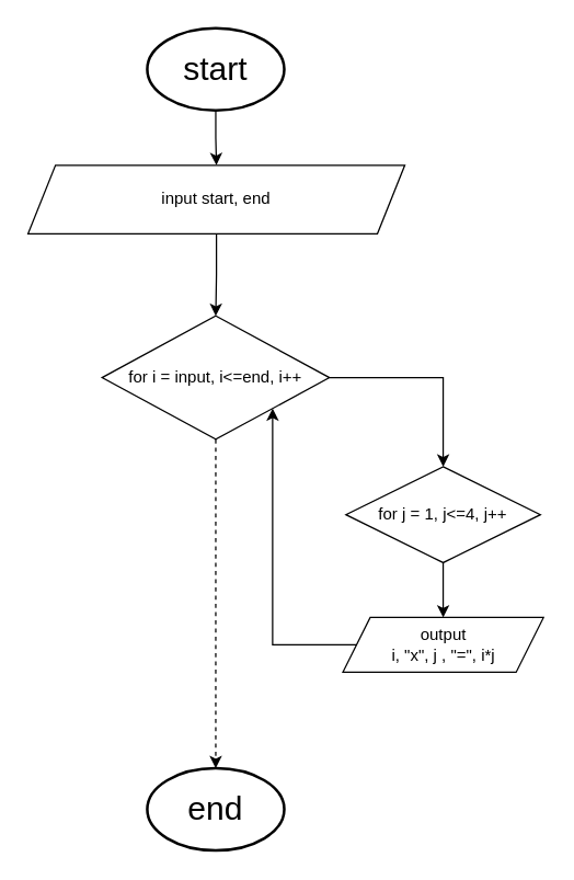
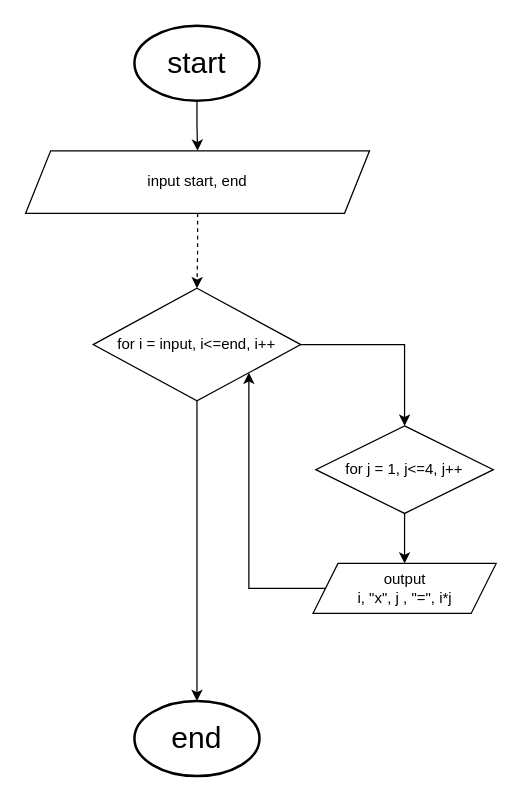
  <mxCell id="0" />
  <mxCell id="1" parent="0" />
  <mxCell id="2" style="edgeStyle=orthogonalEdgeStyle;rounded=0;orthogonalLoop=1;jettySize=auto;html=1;entryX=0.5;entryY=0;entryDx=0;entryDy=0;" edge="1" parent="1" source="3" target="5"><mxGeometry relative="1" as="geometry" /></mxCell>
  <mxCell id="3" value="&lt;font style=&quot;font-size: 24px;&quot;&gt;start&lt;/font&gt;" style="strokeWidth=2;html=1;shape=mxgraph.flowchart.start_1;whiteSpace=wrap;" vertex="1" parent="1"><mxGeometry x="107" y="20" width="100" height="60" as="geometry" /></mxCell>
- <mxCell id="4" style="edgeStyle=orthogonalEdgeStyle;rounded=0;orthogonalLoop=1;jettySize=auto;html=1;exitX=0.5;exitY=1;exitDx=0;exitDy=0;entryX=0.5;entryY=0;entryDx=0;entryDy=0;" edge="1" parent="1" source="5" target="8"><mxGeometry relative="1" as="geometry" /></mxCell>
+ <mxCell id="4" style="edgeStyle=orthogonalEdgeStyle;rounded=0;orthogonalLoop=1;jettySize=auto;html=1;exitX=0.5;exitY=1;exitDx=0;exitDy=0;entryX=0.5;entryY=0;entryDx=0;entryDy=0;dashed=1;" edge="1" parent="1" source="5" target="8"><mxGeometry relative="1" as="geometry" /></mxCell>
  <mxCell id="5" value="input start, end" style="shape=parallelogram;perimeter=parallelogramPerimeter;whiteSpace=wrap;html=1;fixedSize=1;" vertex="1" parent="1"><mxGeometry x="20" y="120" width="275" height="50" as="geometry" /></mxCell>
  <mxCell id="6" value="&lt;font style=&quot;font-size: 24px;&quot;&gt;end&lt;/font&gt;" style="strokeWidth=2;html=1;shape=mxgraph.flowchart.start_1;whiteSpace=wrap;" vertex="1" parent="1"><mxGeometry x="107" y="560" width="100" height="60" as="geometry" /></mxCell>
  <mxCell id="7" style="edgeStyle=orthogonalEdgeStyle;rounded=0;orthogonalLoop=1;jettySize=auto;html=1;entryX=0.5;entryY=0;entryDx=0;entryDy=0;" edge="1" parent="1" source="8" target="10"><mxGeometry relative="1" as="geometry" /></mxCell>
  <mxCell id="8" value="for i = input, i&amp;lt;=end, i++" style="rhombus;whiteSpace=wrap;html=1;" vertex="1" parent="1"><mxGeometry x="74" y="230" width="166" height="90" as="geometry" /></mxCell>
  <mxCell id="9" style="edgeStyle=orthogonalEdgeStyle;rounded=0;orthogonalLoop=1;jettySize=auto;html=1;entryX=0.5;entryY=0;entryDx=0;entryDy=0;" edge="1" parent="1" source="10" target="12"><mxGeometry relative="1" as="geometry" /></mxCell>
  <mxCell id="10" value="for j = 1, j&amp;lt;=4, j++" style="rhombus;whiteSpace=wrap;html=1;" vertex="1" parent="1"><mxGeometry x="252" y="340" width="142" height="70" as="geometry" /></mxCell>
  <mxCell id="11" style="edgeStyle=orthogonalEdgeStyle;rounded=0;orthogonalLoop=1;jettySize=auto;html=1;entryX=1;entryY=1;entryDx=0;entryDy=0;" edge="1" parent="1" source="12" target="8"><mxGeometry relative="1" as="geometry" /></mxCell>
  <mxCell id="12" value="output&lt;br&gt;i, &quot;x&quot;, j , &quot;=&quot;, i*j" style="shape=parallelogram;perimeter=parallelogramPerimeter;whiteSpace=wrap;html=1;fixedSize=1;" vertex="1" parent="1"><mxGeometry x="249.75" y="450" width="146.5" height="40" as="geometry" /></mxCell>
- <mxCell id="13" style="edgeStyle=orthogonalEdgeStyle;rounded=0;orthogonalLoop=1;jettySize=auto;html=1;entryX=0.5;entryY=0;entryDx=0;entryDy=0;entryPerimeter=0;dashed=1;" edge="1" parent="1" source="8" target="6"><mxGeometry relative="1" as="geometry" /></mxCell>
+ <mxCell id="13" style="edgeStyle=orthogonalEdgeStyle;rounded=0;orthogonalLoop=1;jettySize=auto;html=1;entryX=0.5;entryY=0;entryDx=0;entryDy=0;entryPerimeter=0;" edge="1" parent="1" source="8" target="6"><mxGeometry relative="1" as="geometry" /></mxCell>
